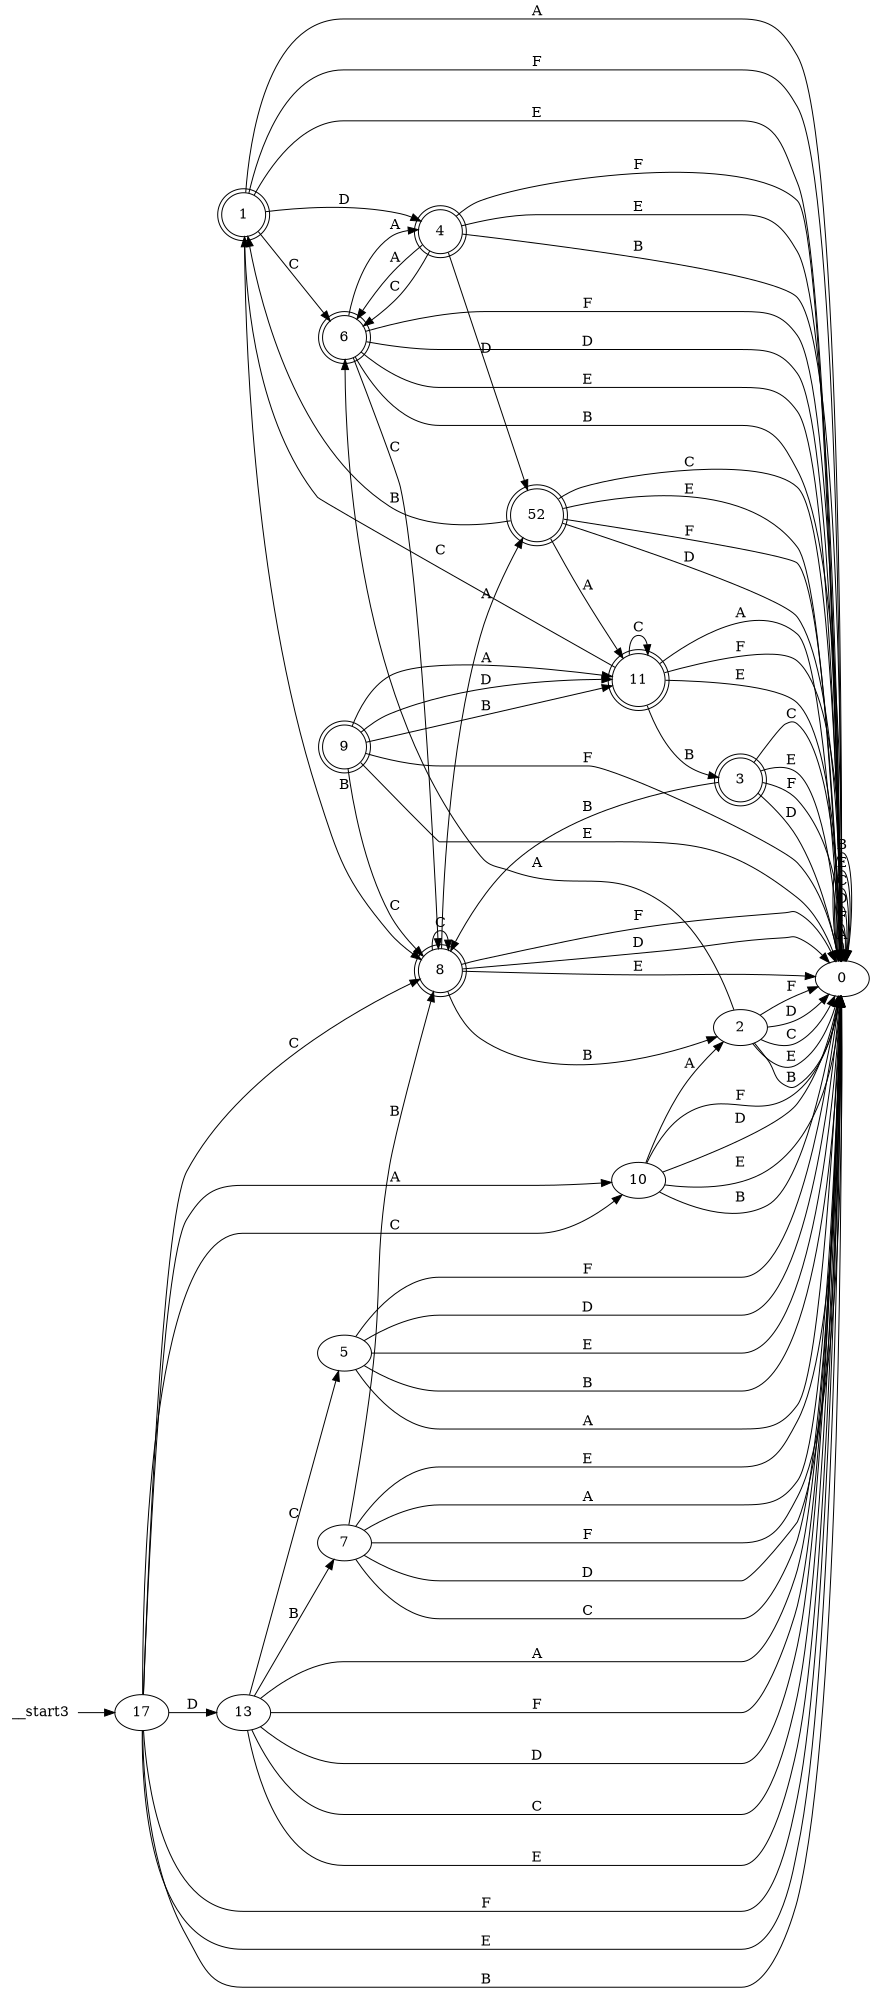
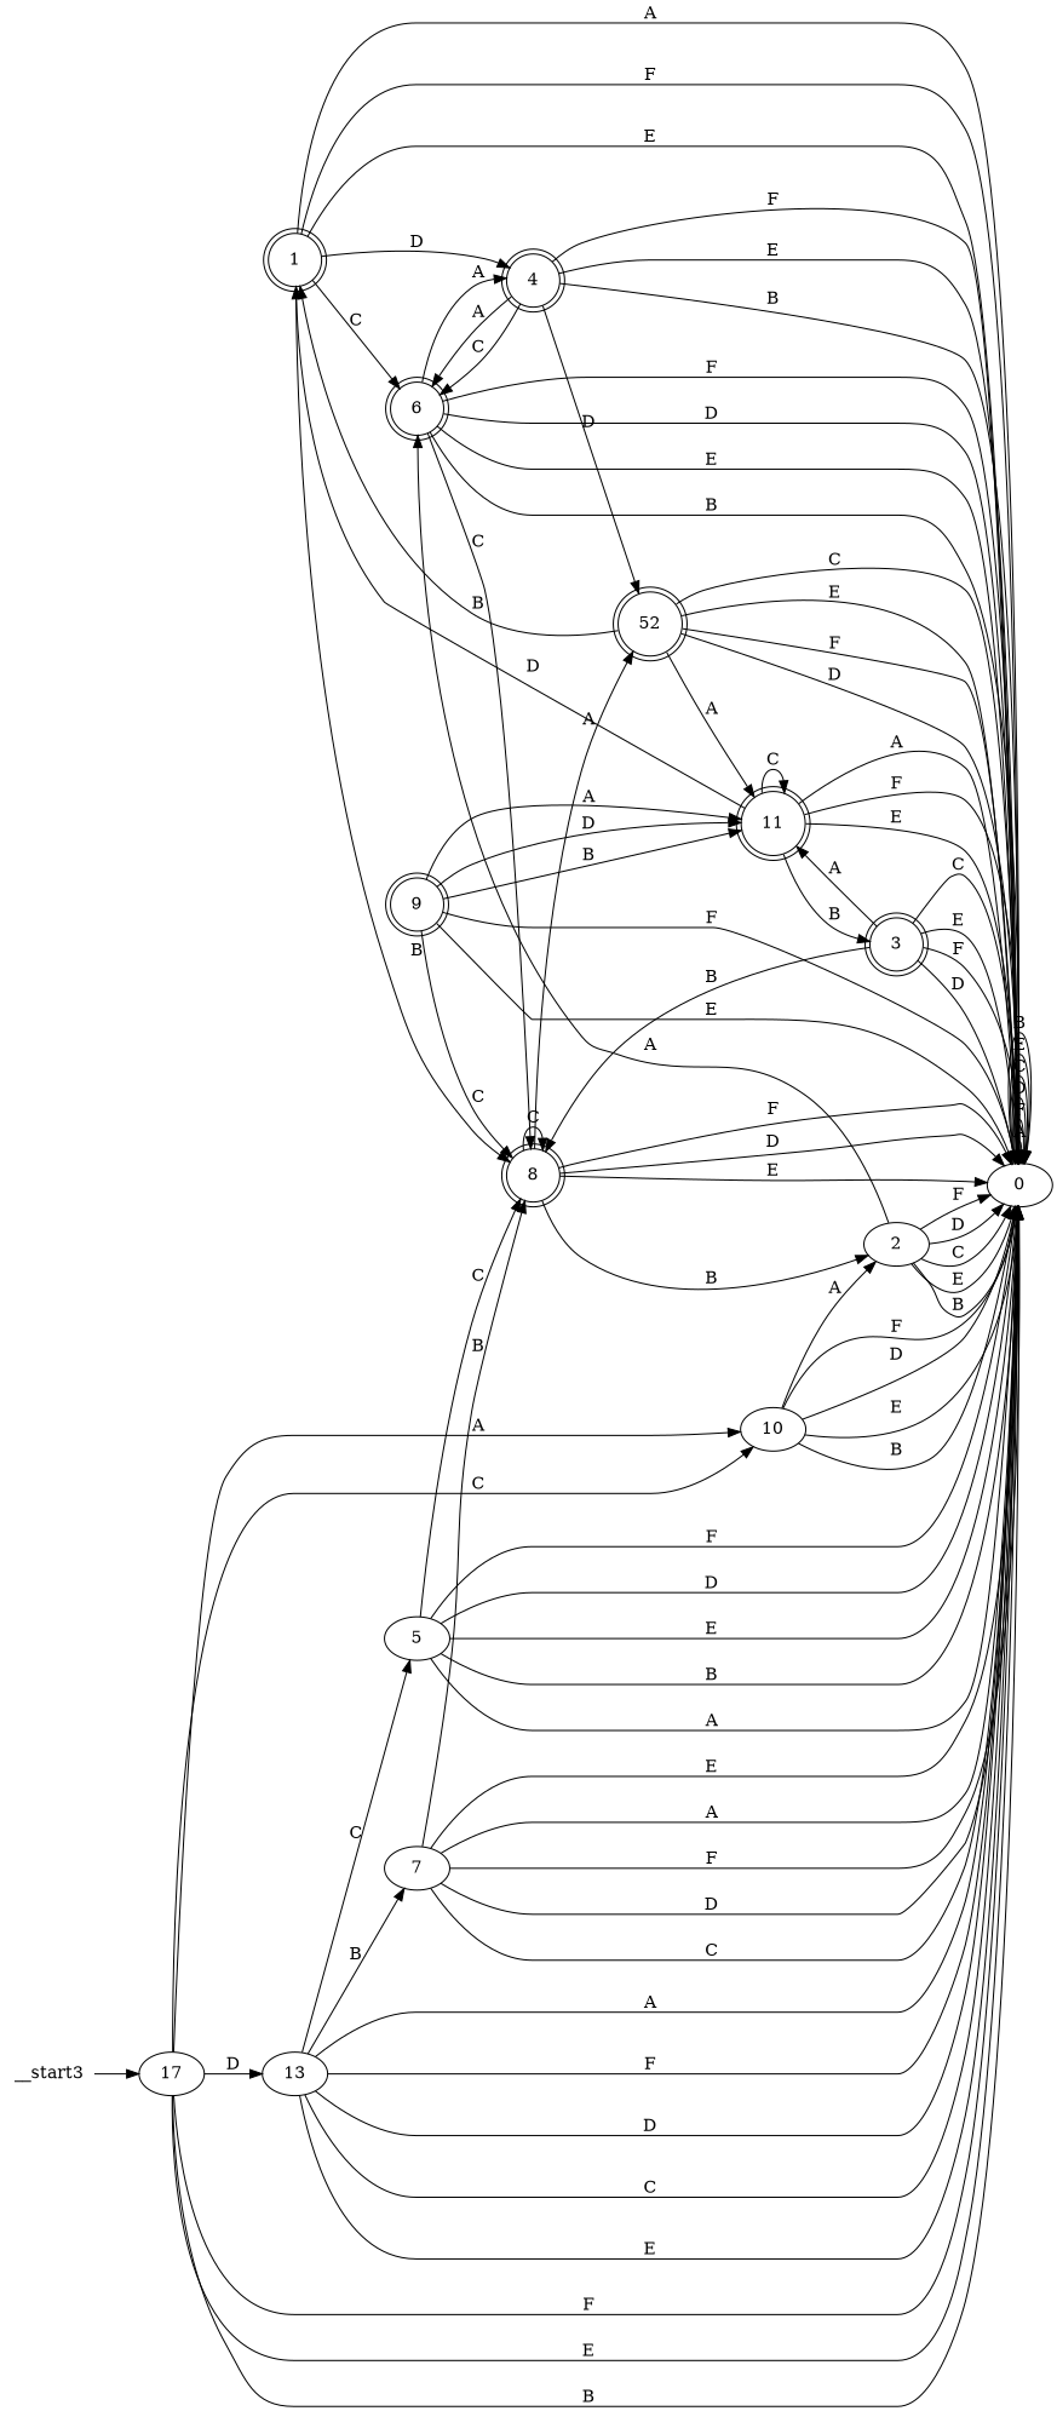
  digraph {
    fontname="DejaVu Serif"
    rankdir=LR
    node [fontname="DejaVu Serif" shape=doublecircle]
    edge [fontname="DejaVu Serif"]
    n1 [label=0 shape=""]
    n2 [label=1]
    n3 [label=6]
    n4 [label=8]
    n5 [label=4]
    n6 [label=2 shape=""]
    n7 [label=52]
    n8 [label=9]
    n9 [label=11]
    n10 [label=3]
    n11 [label=5 shape=""]
    n12 [label=7 shape=""]
    n13 [label=10 shape=""]
    n14 [label=13 shape=""]
    n15 [label=17 shape=""]
    n16 [label=__start3 shape=none]
    n1 -> n1 [label=A]
    n1 -> n1 [label=F]
    n1 -> n1 [label=D]
    n1 -> n1 [label=C]
    n1 -> n1 [label=E]
    n1 -> n1 [label=B]
    n2 -> n1 [label=A]
    n2 -> n1 [label=F]
    n2 -> n1 [label=E]
    n2 -> n3 [label=C]
    n2 -> n4 [label=B]
    n2 -> n5 [label=D]
    n3 -> n1 [label=F]
    n3 -> n1 [label=D]
    n3 -> n1 [label=E]
    n3 -> n1 [label=B]
    n3 -> n4 [label=C]
    n3 -> n5 [label=A]
    n4 -> n1 [label=F]
    n4 -> n1 [label=D]
    n4 -> n1 [label=E]
    n4 -> n4 [label=C]
    n4 -> n6 [label=B]
    n4 -> n7 [label=A]
    n5 -> n1 [label=F]
    n5 -> n1 [label=E]
    n5 -> n1 [label=B]
    n5 -> n3 [label=A]
    n5 -> n3 [label=C]
    n5 -> n7 [label=D]
    n6 -> n1 [label=F]
    n6 -> n1 [label=D]
    n6 -> n1 [label=C]
    n6 -> n1 [label=E]
    n6 -> n1 [label=B]
    n6 -> n3 [label=A]
    n7 -> n1 [label=F]
    n7 -> n1 [label=D]
    n7 -> n1 [label=C]
    n7 -> n1 [label=E]
    n7 -> n2 [label=B]
    n7 -> n9 [label=A]
    n8 -> n1 [label=F]
    n8 -> n1 [label=E]
    n8 -> n4 [label=C]
    n8 -> n9 [label=A]
    n8 -> n9 [label=D]
    n8 -> n9 [label=B]
    n9 -> n1 [label=A]
    n9 -> n1 [label=F]
    n9 -> n1 [label=E]
-   n9 -> n2 [label=C]
+   n9 -> n2 [label=D]
    n9 -> n9 [label=C]
    n9 -> n10 [label=B]
    n10 -> n1 [label=F]
    n10 -> n1 [label=D]
    n10 -> n1 [label=C]
    n10 -> n1 [label=E]
    n10 -> n4 [label=B]
+   n10 -> n9 [label=A]
    n11 -> n1 [label=A]
    n11 -> n1 [label=F]
    n11 -> n1 [label=D]
    n11 -> n1 [label=E]
    n11 -> n1 [label=B]
-   n15 -> n4 [label=C]
+   n11 -> n4 [label=C]
    n12 -> n1 [label=A]
    n12 -> n1 [label=F]
    n12 -> n1 [label=D]
    n12 -> n1 [label=C]
    n12 -> n1 [label=E]
    n12 -> n4 [label=B]
    n13 -> n1 [label=F]
    n13 -> n1 [label=D]
    n13 -> n1 [label=E]
    n13 -> n1 [label=B]
    n13 -> n6 [label=A]
    n14 -> n1 [label=A]
    n14 -> n1 [label=F]
    n14 -> n1 [label=D]
    n14 -> n1 [label=C]
    n14 -> n1 [label=E]
    n14 -> n11 [label=C]
    n14 -> n12 [label=B]
    n15 -> n1 [label=F]
    n15 -> n1 [label=E]
    n15 -> n1 [label=B]
    n15 -> n13 [label=A]
    n15 -> n13 [label=C]
    n15 -> n14 [label=D]
    n16 -> n15
  }
